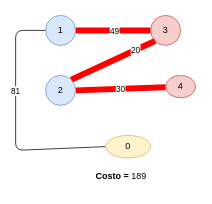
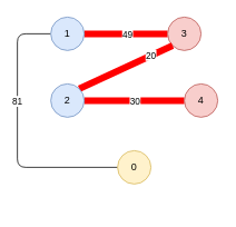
  <mxCell id="0" />
  <mxCell id="1" parent="0" />
  <mxCell id="2" style="edgeStyle=none;rounded=0;orthogonalLoop=1;jettySize=auto;html=1;exitX=1;exitY=0.5;exitDx=0;exitDy=0;endArrow=none;endFill=0;strokeColor=#FF0000;strokeWidth=8;" parent="1" source="6" target="7" edge="1"><mxGeometry relative="1" as="geometry" /></mxCell>
  <mxCell id="3" value="49" style="edgeLabel;html=1;align=center;verticalAlign=middle;resizable=0;points=[];" parent="2" vertex="1" connectable="0"><mxGeometry x="-0.193" y="-1" relative="1" as="geometry"><mxPoint x="11" y="-1" as="offset" /></mxGeometry></mxCell>
  <mxCell id="4" style="edgeStyle=none;rounded=1;orthogonalLoop=1;jettySize=auto;html=1;exitX=0;exitY=0.5;exitDx=0;exitDy=0;entryX=0;entryY=0.5;entryDx=0;entryDy=0;endArrow=none;endFill=0;strokeColor=default;" parent="1" source="6" target="14" edge="1"><mxGeometry relative="1" as="geometry"><Array as="points"><mxPoint x="20" y="40" /><mxPoint x="20" y="200" /></Array></mxGeometry></mxCell>
  <mxCell id="5" value="81" style="edgeLabel;html=1;align=center;verticalAlign=middle;resizable=0;points=[];" parent="4" vertex="1" connectable="0"><mxGeometry x="-0.418" y="-1" relative="1" as="geometry"><mxPoint y="27" as="offset" /></mxGeometry></mxCell>
  <mxCell id="6" value="1" style="ellipse;whiteSpace=wrap;html=1;aspect=fixed;fillColor=#dae8fc;strokeColor=#6c8ebf;" parent="1" vertex="1"><mxGeometry x="60" y="20" width="40" height="40" as="geometry" /></mxCell>
  <mxCell id="7" value="3" style="ellipse;whiteSpace=wrap;html=1;aspect=fixed;fillColor=#f8cecc;strokeColor=#b85450;" parent="1" vertex="1"><mxGeometry x="200" y="20" width="40" height="40" as="geometry" /></mxCell>
  <mxCell id="8" style="edgeStyle=none;rounded=0;orthogonalLoop=1;jettySize=auto;html=1;exitX=1;exitY=0;exitDx=0;exitDy=0;entryX=0;entryY=1;entryDx=0;entryDy=0;endArrow=none;endFill=0;strokeColor=#FF0000;strokeWidth=8;" parent="1" source="12" target="7" edge="1"><mxGeometry relative="1" as="geometry" /></mxCell>
  <mxCell id="9" value="20" style="edgeLabel;html=1;align=center;verticalAlign=middle;resizable=0;points=[];" parent="8" vertex="1" connectable="0"><mxGeometry x="0.544" y="1" relative="1" as="geometry"><mxPoint as="offset" /></mxGeometry></mxCell>
  <mxCell id="10" style="edgeStyle=none;rounded=0;orthogonalLoop=1;jettySize=auto;html=1;exitX=1;exitY=0.5;exitDx=0;exitDy=0;endArrow=none;endFill=0;strokeColor=#FF0000;strokeWidth=8;" parent="1" source="12" target="13" edge="1"><mxGeometry relative="1" as="geometry" /></mxCell>
  <mxCell id="11" value="30" style="edgeLabel;html=1;align=center;verticalAlign=middle;resizable=0;points=[];" parent="10" vertex="1" connectable="0"><mxGeometry x="0.179" y="-1" relative="1" as="geometry"><mxPoint x="-11" y="-1" as="offset" /></mxGeometry></mxCell>
  <mxCell id="12" value="2" style="ellipse;whiteSpace=wrap;html=1;aspect=fixed;fillColor=#dae8fc;strokeColor=#6c8ebf;" parent="1" vertex="1"><mxGeometry x="60" y="100" width="40" height="40" as="geometry" /></mxCell>
- <mxCell id="13" value="4" style="ellipse;whiteSpace=wrap;html=1;aspect=fixed;fillColor=#f8cecc;strokeColor=#b85450;" parent="1" vertex="1"><mxGeometry x="220" y="100" width="40" height="30" as="geometry" /></mxCell>
- <mxCell id="14" value="0" style="ellipse;whiteSpace=wrap;html=1;aspect=fixed;fillColor=#fff2cc;strokeColor=#d6b656;" parent="1" vertex="1"><mxGeometry x="140" y="180" width="60" height="30" as="geometry" /></mxCell>
- <mxCell id="15" value="&lt;b&gt;Costo =&lt;/b&gt; 189" style="text;html=1;strokeColor=none;fillColor=none;align=center;verticalAlign=middle;whiteSpace=wrap;rounded=0;" parent="1" vertex="1"><mxGeometry x="120.5" y="220" width="80" height="30" as="geometry" /></mxCell>
+ <mxCell id="13" value="4" style="ellipse;whiteSpace=wrap;html=1;aspect=fixed;fillColor=#f8cecc;strokeColor=#b85450;" parent="1" vertex="1"><mxGeometry x="220" y="100" width="40" height="40" as="geometry" /></mxCell>
+ <mxCell id="14" value="0" style="ellipse;whiteSpace=wrap;html=1;aspect=fixed;fillColor=#fff2cc;strokeColor=#d6b656;" parent="1" vertex="1"><mxGeometry x="140" y="180" width="40" height="40" as="geometry" /></mxCell>
